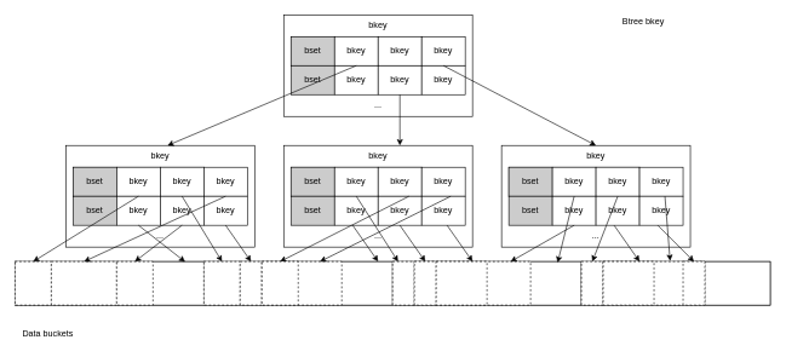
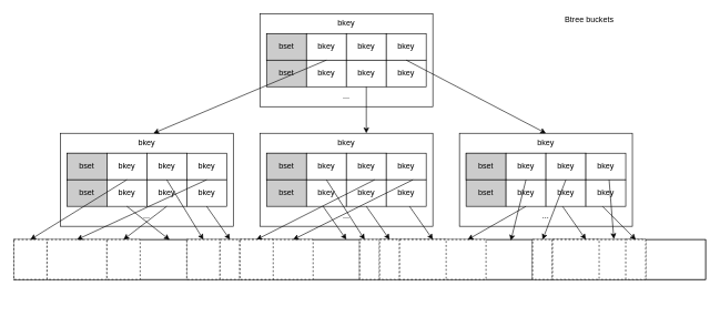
  <mxCell id="0" />
  <mxCell id="1" parent="0" />
  <mxCell id="2" value="" style="rounded=0;whiteSpace=wrap;html=1;" vertex="1" parent="1"><mxGeometry x="390" y="20" width="260" height="140" as="geometry" /></mxCell>
  <mxCell id="3" value="" style="rounded=0;whiteSpace=wrap;html=1;" vertex="1" parent="1"><mxGeometry x="400" y="50" width="180" height="40" as="geometry" /></mxCell>
  <mxCell id="4" value="" style="group;fillColor=#CCCCCC;" vertex="1" connectable="0" parent="1"><mxGeometry x="400" y="50" width="240" height="40" as="geometry" /></mxCell>
  <mxCell id="5" value="bset" style="rounded=0;whiteSpace=wrap;html=1;fillColor=#CCCCCC;" vertex="1" parent="4"><mxGeometry width="60" height="40" as="geometry" /></mxCell>
  <mxCell id="6" value="bkey" style="rounded=0;whiteSpace=wrap;html=1;" vertex="1" parent="4"><mxGeometry x="60" width="60" height="40" as="geometry" /></mxCell>
  <mxCell id="7" value="bkey" style="rounded=0;whiteSpace=wrap;html=1;" vertex="1" parent="4"><mxGeometry x="120" width="60" height="40" as="geometry" /></mxCell>
  <mxCell id="8" value="bkey" style="rounded=0;whiteSpace=wrap;html=1;" vertex="1" parent="4"><mxGeometry x="180" width="60" height="40" as="geometry" /></mxCell>
  <mxCell id="9" value="" style="group" vertex="1" connectable="0" parent="1"><mxGeometry x="400" y="90" width="240" height="40" as="geometry" /></mxCell>
  <mxCell id="10" value="bset" style="rounded=0;whiteSpace=wrap;html=1;fillColor=#CCCCCC;" vertex="1" parent="9"><mxGeometry width="60" height="40" as="geometry" /></mxCell>
  <mxCell id="11" value="bkey" style="rounded=0;whiteSpace=wrap;html=1;" vertex="1" parent="9"><mxGeometry x="60" width="60" height="40" as="geometry" /></mxCell>
  <mxCell id="12" value="bkey" style="rounded=0;whiteSpace=wrap;html=1;" vertex="1" parent="9"><mxGeometry x="120" width="60" height="40" as="geometry" /></mxCell>
  <mxCell id="13" value="bkey" style="rounded=0;whiteSpace=wrap;html=1;" vertex="1" parent="9"><mxGeometry x="180" width="60" height="40" as="geometry" /></mxCell>
  <mxCell id="14" value="..." style="text;html=1;strokeColor=none;fillColor=none;align=center;verticalAlign=middle;whiteSpace=wrap;rounded=0;" vertex="1" parent="1"><mxGeometry x="490" y="130" width="60" height="30" as="geometry" /></mxCell>
  <mxCell id="15" value="bkey" style="text;html=1;strokeColor=none;fillColor=none;align=center;verticalAlign=middle;whiteSpace=wrap;rounded=0;" vertex="1" parent="1"><mxGeometry x="490" y="20" width="60" height="30" as="geometry" /></mxCell>
  <mxCell id="16" value="" style="rounded=0;whiteSpace=wrap;html=1;" vertex="1" parent="1"><mxGeometry x="90" y="200" width="260" height="140" as="geometry" /></mxCell>
  <mxCell id="17" value="" style="rounded=0;whiteSpace=wrap;html=1;" vertex="1" parent="1"><mxGeometry x="100" y="230" width="180" height="40" as="geometry" /></mxCell>
  <mxCell id="18" value="" style="group;fillColor=#CCCCCC;container=0;" vertex="1" connectable="0" parent="1"><mxGeometry x="100" y="230" width="240" height="40" as="geometry" /></mxCell>
  <mxCell id="19" value="..." style="text;html=1;strokeColor=none;fillColor=none;align=center;verticalAlign=middle;whiteSpace=wrap;rounded=0;" vertex="1" parent="1"><mxGeometry x="190" y="310" width="60" height="30" as="geometry" /></mxCell>
  <mxCell id="20" value="bkey" style="text;html=1;strokeColor=none;fillColor=none;align=center;verticalAlign=middle;whiteSpace=wrap;rounded=0;" vertex="1" parent="1"><mxGeometry x="190" y="200" width="60" height="30" as="geometry" /></mxCell>
  <mxCell id="21" value="" style="rounded=0;whiteSpace=wrap;html=1;" vertex="1" parent="1"><mxGeometry x="390" y="200" width="260" height="140" as="geometry" /></mxCell>
  <mxCell id="22" value="" style="rounded=0;whiteSpace=wrap;html=1;" vertex="1" parent="1"><mxGeometry x="400" y="230" width="180" height="40" as="geometry" /></mxCell>
  <mxCell id="23" value="" style="group;fillColor=#CCCCCC;container=0;" vertex="1" connectable="0" parent="1"><mxGeometry x="400" y="230" width="240" height="40" as="geometry" /></mxCell>
  <mxCell id="24" value="..." style="text;html=1;strokeColor=none;fillColor=none;align=center;verticalAlign=middle;whiteSpace=wrap;rounded=0;" vertex="1" parent="1"><mxGeometry x="490" y="310" width="60" height="30" as="geometry" /></mxCell>
  <mxCell id="25" value="bkey" style="text;html=1;strokeColor=none;fillColor=none;align=center;verticalAlign=middle;whiteSpace=wrap;rounded=0;" vertex="1" parent="1"><mxGeometry x="490" y="200" width="60" height="30" as="geometry" /></mxCell>
  <mxCell id="26" value="" style="rounded=0;whiteSpace=wrap;html=1;" vertex="1" parent="1"><mxGeometry x="690" y="200" width="260" height="140" as="geometry" /></mxCell>
  <mxCell id="27" value="" style="rounded=0;whiteSpace=wrap;html=1;" vertex="1" parent="1"><mxGeometry x="700" y="230" width="180" height="40" as="geometry" /></mxCell>
  <mxCell id="28" value="" style="group;fillColor=#CCCCCC;container=0;" vertex="1" connectable="0" parent="1"><mxGeometry x="700" y="230" width="240" height="40" as="geometry" /></mxCell>
  <mxCell id="29" value="..." style="text;html=1;strokeColor=none;fillColor=none;align=center;verticalAlign=middle;whiteSpace=wrap;rounded=0;" vertex="1" parent="1"><mxGeometry x="790" y="310" width="60" height="30" as="geometry" /></mxCell>
  <mxCell id="30" value="bkey" style="text;html=1;strokeColor=none;fillColor=none;align=center;verticalAlign=middle;whiteSpace=wrap;rounded=0;" vertex="1" parent="1"><mxGeometry x="790" y="200" width="60" height="30" as="geometry" /></mxCell>
  <mxCell id="31" value="" style="endArrow=classic;html=1;rounded=0;exitX=0.5;exitY=0;exitDx=0;exitDy=0;" edge="1" parent="1" source="11"><mxGeometry width="50" height="50" relative="1" as="geometry"><mxPoint x="450" y="280" as="sourcePoint" /><mxPoint y="200" as="targetPoint" x="230" /></mxGeometry></mxCell>
  <mxCell id="32" value="" style="endArrow=classic;html=1;rounded=0;exitX=1;exitY=0;exitDx=0;exitDy=0;entryX=1;entryY=0;entryDx=0;entryDy=0;" edge="1" parent="1" source="14" target="25"><mxGeometry width="50" height="50" relative="1" as="geometry"><mxPoint x="650" y="280" as="sourcePoint" /><mxPoint x="550" y="190" as="targetPoint" /></mxGeometry></mxCell>
  <mxCell id="33" value="" style="endArrow=classic;html=1;rounded=0;exitX=0.5;exitY=0;exitDx=0;exitDy=0;entryX=0.5;entryY=0;entryDx=0;entryDy=0;" edge="1" parent="1" source="13" target="30"><mxGeometry width="50" height="50" relative="1" as="geometry"><mxPoint x="690" y="130" as="sourcePoint" /><mxPoint x="740" y="80" as="targetPoint" /></mxGeometry></mxCell>
  <mxCell id="34" value="" style="rounded=0;whiteSpace=wrap;html=1;fillColor=#FFFFFF;" vertex="1" parent="1"><mxGeometry x="20" y="360" width="1040" height="60" as="geometry" /></mxCell>
  <mxCell id="35" value="" style="rounded=0;whiteSpace=wrap;html=1;fillColor=#FFFFFF;" vertex="1" parent="1"><mxGeometry x="20" y="360" width="260" height="60" as="geometry" /></mxCell>
  <mxCell id="36" value="" style="rounded=0;whiteSpace=wrap;html=1;fillColor=#FFFFFF;" vertex="1" parent="1"><mxGeometry x="280" y="360" width="260" height="60" as="geometry" /></mxCell>
  <mxCell id="37" value="" style="rounded=0;whiteSpace=wrap;html=1;fillColor=#FFFFFF;" vertex="1" parent="1"><mxGeometry x="540" y="360" width="260" height="60" as="geometry" /></mxCell>
  <mxCell id="38" value="" style="rounded=0;whiteSpace=wrap;html=1;fillColor=#FFFFFF;" vertex="1" parent="1"><mxGeometry x="800" y="360" width="260" height="60" as="geometry" /></mxCell>
  <mxCell id="39" value="" style="rounded=0;whiteSpace=wrap;html=1;fillColor=#FFFFFF;dashed=1;" vertex="1" parent="1"><mxGeometry x="20" y="360" width="50" height="60" as="geometry" /></mxCell>
  <mxCell id="40" value="" style="rounded=0;whiteSpace=wrap;html=1;fillColor=#FFFFFF;dashed=1;" vertex="1" parent="1"><mxGeometry x="70" y="360" width="90" height="60" as="geometry" /></mxCell>
  <mxCell id="41" value="" style="rounded=0;whiteSpace=wrap;html=1;fillColor=#FFFFFF;dashed=1;" vertex="1" parent="1"><mxGeometry x="160" y="360" width="50" height="60" as="geometry" /></mxCell>
  <mxCell id="42" value="" style="rounded=0;whiteSpace=wrap;html=1;fillColor=#FFFFFF;dashed=1;" vertex="1" parent="1"><mxGeometry x="280" y="360" width="50" height="60" as="geometry" /></mxCell>
  <mxCell id="43" value="" style="rounded=0;whiteSpace=wrap;html=1;fillColor=#FFFFFF;dashed=1;" vertex="1" parent="1"><mxGeometry x="330" y="360" width="30" height="60" as="geometry" /></mxCell>
  <mxCell id="44" value="" style="rounded=0;whiteSpace=wrap;html=1;fillColor=#FFFFFF;dashed=1;" vertex="1" parent="1"><mxGeometry x="540" y="360" width="30" height="60" as="geometry" /></mxCell>
  <mxCell id="45" value="" style="rounded=0;whiteSpace=wrap;html=1;fillColor=#FFFFFF;dashed=1;" vertex="1" parent="1"><mxGeometry x="570" y="360" width="160" height="60" as="geometry" /></mxCell>
  <mxCell id="46" value="" style="rounded=0;whiteSpace=wrap;html=1;fillColor=#FFFFFF;dashed=1;" vertex="1" parent="1"><mxGeometry x="800" y="360" width="30" height="60" as="geometry" /></mxCell>
  <mxCell id="47" value="" style="rounded=0;whiteSpace=wrap;html=1;fillColor=#FFFFFF;dashed=1;" vertex="1" parent="1"><mxGeometry x="830" y="360" width="140" height="60" as="geometry" /></mxCell>
  <mxCell id="48" value="bset" style="rounded=0;whiteSpace=wrap;html=1;fillColor=#CCCCCC;" vertex="1" parent="1"><mxGeometry x="100" y="230" width="60" height="40" as="geometry" /></mxCell>
  <mxCell id="49" value="bkey" style="rounded=0;whiteSpace=wrap;html=1;" vertex="1" parent="1"><mxGeometry x="160" y="230" width="60" height="40" as="geometry" /></mxCell>
  <mxCell id="50" value="bkey" style="rounded=0;whiteSpace=wrap;html=1;" vertex="1" parent="1"><mxGeometry x="220" y="230" width="60" height="40" as="geometry" /></mxCell>
  <mxCell id="51" value="bkey" style="rounded=0;whiteSpace=wrap;html=1;" vertex="1" parent="1"><mxGeometry x="280" y="230" width="60" height="40" as="geometry" /></mxCell>
  <mxCell id="52" value="bset" style="rounded=0;whiteSpace=wrap;html=1;fillColor=#CCCCCC;" vertex="1" parent="1"><mxGeometry x="100" y="270" width="60" height="40" as="geometry" /></mxCell>
  <mxCell id="53" value="bkey" style="rounded=0;whiteSpace=wrap;html=1;" vertex="1" parent="1"><mxGeometry x="160" y="270" width="60" height="40" as="geometry" /></mxCell>
  <mxCell id="54" value="bkey" style="rounded=0;whiteSpace=wrap;html=1;" vertex="1" parent="1"><mxGeometry x="220" y="270" width="60" height="40" as="geometry" /></mxCell>
  <mxCell id="55" value="bkey" style="rounded=0;whiteSpace=wrap;html=1;" vertex="1" parent="1"><mxGeometry x="280" y="270" width="60" height="40" as="geometry" /></mxCell>
  <mxCell id="56" value="bset" style="rounded=0;whiteSpace=wrap;html=1;fillColor=#CCCCCC;" vertex="1" parent="1"><mxGeometry x="400" y="230" width="60" height="40" as="geometry" /></mxCell>
  <mxCell id="57" value="bkey" style="rounded=0;whiteSpace=wrap;html=1;" vertex="1" parent="1"><mxGeometry x="460" y="230" width="60" height="40" as="geometry" /></mxCell>
  <mxCell id="58" value="bkey" style="rounded=0;whiteSpace=wrap;html=1;" vertex="1" parent="1"><mxGeometry x="520" y="230" width="60" height="40" as="geometry" /></mxCell>
  <mxCell id="59" value="bkey" style="rounded=0;whiteSpace=wrap;html=1;" vertex="1" parent="1"><mxGeometry x="580" y="230" width="60" height="40" as="geometry" /></mxCell>
  <mxCell id="60" value="bset" style="rounded=0;whiteSpace=wrap;html=1;fillColor=#CCCCCC;" vertex="1" parent="1"><mxGeometry x="400" y="270" width="60" height="40" as="geometry" /></mxCell>
  <mxCell id="61" value="bkey" style="rounded=0;whiteSpace=wrap;html=1;" vertex="1" parent="1"><mxGeometry x="460" y="270" width="60" height="40" as="geometry" /></mxCell>
  <mxCell id="62" value="bkey" style="rounded=0;whiteSpace=wrap;html=1;" vertex="1" parent="1"><mxGeometry x="520" y="270" width="60" height="40" as="geometry" /></mxCell>
  <mxCell id="63" value="bkey" style="rounded=0;whiteSpace=wrap;html=1;" vertex="1" parent="1"><mxGeometry x="580" y="270" width="60" height="40" as="geometry" /></mxCell>
  <mxCell id="64" value="bset" style="rounded=0;whiteSpace=wrap;html=1;fillColor=#CCCCCC;" vertex="1" parent="1"><mxGeometry x="700" y="230" width="60" height="40" as="geometry" /></mxCell>
  <mxCell id="65" value="bkey" style="rounded=0;whiteSpace=wrap;html=1;" vertex="1" parent="1"><mxGeometry x="760" y="230" width="60" height="40" as="geometry" /></mxCell>
  <mxCell id="66" value="bkey" style="rounded=0;whiteSpace=wrap;html=1;" vertex="1" parent="1"><mxGeometry x="820" y="230" width="60" height="40" as="geometry" /></mxCell>
  <mxCell id="67" value="bkey" style="rounded=0;whiteSpace=wrap;html=1;" vertex="1" parent="1"><mxGeometry x="880" y="230" width="60" height="40" as="geometry" /></mxCell>
  <mxCell id="68" value="bset" style="rounded=0;whiteSpace=wrap;html=1;fillColor=#CCCCCC;" vertex="1" parent="1"><mxGeometry x="700" y="270" width="60" height="40" as="geometry" /></mxCell>
  <mxCell id="69" value="bkey" style="rounded=0;whiteSpace=wrap;html=1;" vertex="1" parent="1"><mxGeometry x="760" y="270" width="60" height="40" as="geometry" /></mxCell>
  <mxCell id="70" value="bkey" style="rounded=0;whiteSpace=wrap;html=1;" vertex="1" parent="1"><mxGeometry x="820" y="270" width="60" height="40" as="geometry" /></mxCell>
  <mxCell id="71" value="bkey" style="rounded=0;whiteSpace=wrap;html=1;" vertex="1" parent="1"><mxGeometry x="880" y="270" width="60" height="40" as="geometry" /></mxCell>
  <mxCell id="72" value="" style="endArrow=classic;html=1;rounded=0;exitX=0.5;exitY=0;exitDx=0;exitDy=0;entryX=0.5;entryY=0;entryDx=0;entryDy=0;" edge="1" parent="1" source="53" target="39"><mxGeometry width="50" height="50" relative="1" as="geometry"><mxPoint x="130" y="500" as="sourcePoint" /><mxPoint x="180" y="450" as="targetPoint" /></mxGeometry></mxCell>
  <mxCell id="73" value="" style="endArrow=classic;html=1;rounded=0;exitX=0.5;exitY=0;exitDx=0;exitDy=0;entryX=0.5;entryY=0;entryDx=0;entryDy=0;" edge="1" parent="1" source="54" target="42"><mxGeometry width="50" height="50" relative="1" as="geometry"><mxPoint x="200" y="560" as="sourcePoint" /><mxPoint x="250" y="510" as="targetPoint" /></mxGeometry></mxCell>
  <mxCell id="74" value="" style="endArrow=classic;html=1;rounded=0;exitX=0.5;exitY=0;exitDx=0;exitDy=0;entryX=0.5;entryY=0;entryDx=0;entryDy=0;" edge="1" parent="1" source="55" target="40"><mxGeometry width="50" height="50" relative="1" as="geometry"><mxPoint y="520" as="sourcePoint" x="230" /><mxPoint x="280" y="470" as="targetPoint" /></mxGeometry></mxCell>
  <mxCell id="75" value="" style="endArrow=classic;html=1;rounded=0;exitX=0.5;exitY=1;exitDx=0;exitDy=0;entryX=0.901;entryY=0.006;entryDx=0;entryDy=0;entryPerimeter=0;" edge="1" parent="1" source="53" target="35"><mxGeometry width="50" height="50" relative="1" as="geometry"><mxPoint x="410" y="190" as="sourcePoint" /><mxPoint x="460" y="140" as="targetPoint" /></mxGeometry></mxCell>
  <mxCell id="76" value="" style="endArrow=classic;html=1;rounded=0;exitX=0.5;exitY=1;exitDx=0;exitDy=0;entryX=0.5;entryY=0;entryDx=0;entryDy=0;" edge="1" parent="1" source="54" target="41"><mxGeometry width="50" height="50" relative="1" as="geometry"><mxPoint x="280" y="490" as="sourcePoint" /><mxPoint x="330" y="440" as="targetPoint" /></mxGeometry></mxCell>
  <mxCell id="77" value="" style="endArrow=classic;html=1;rounded=0;exitX=0.5;exitY=1;exitDx=0;exitDy=0;entryX=0.5;entryY=0;entryDx=0;entryDy=0;" edge="1" parent="1" source="55" target="43"><mxGeometry width="50" height="50" relative="1" as="geometry"><mxPoint x="300" y="350" as="sourcePoint" /><mxPoint x="350" y="300" as="targetPoint" /></mxGeometry></mxCell>
  <mxCell id="78" value="" style="endArrow=classic;html=1;rounded=0;exitX=0.5;exitY=0;exitDx=0;exitDy=0;entryX=0.5;entryY=0;entryDx=0;entryDy=0;" edge="1" parent="1" target="85"><mxGeometry width="50" height="50" relative="1" as="geometry"><mxPoint x="562.5" y="270" as="sourcePoint" /><mxPoint x="417.5" y="360" as="targetPoint" /></mxGeometry></mxCell>
  <mxCell id="79" value="" style="rounded=0;whiteSpace=wrap;html=1;fillColor=#FFFFFF;dashed=1;" vertex="1" parent="1"><mxGeometry x="360" y="360" width="110" height="60" as="geometry" /></mxCell>
  <mxCell id="80" value="" style="endArrow=classic;html=1;rounded=0;exitX=0.5;exitY=1;exitDx=0;exitDy=0;entryX=0.5;entryY=0;entryDx=0;entryDy=0;" edge="1" parent="1"><mxGeometry width="50" height="50" relative="1" as="geometry"><mxPoint x="485" y="310" as="sourcePoint" /><mxPoint x="520" y="360" as="targetPoint" /></mxGeometry></mxCell>
  <mxCell id="81" value="" style="endArrow=classic;html=1;rounded=0;exitX=0.5;exitY=1;exitDx=0;exitDy=0;entryX=0.5;entryY=0;entryDx=0;entryDy=0;" edge="1" parent="1"><mxGeometry width="50" height="50" relative="1" as="geometry"><mxPoint x="550" y="310" as="sourcePoint" /><mxPoint x="585" y="360" as="targetPoint" /></mxGeometry></mxCell>
  <mxCell id="82" value="" style="rounded=0;whiteSpace=wrap;html=1;fillColor=#FFFFFF;dashed=1;" vertex="1" parent="1"><mxGeometry x="570" y="360" width="30" height="60" as="geometry" /></mxCell>
  <mxCell id="83" value="" style="endArrow=classic;html=1;rounded=0;exitX=0.5;exitY=1;exitDx=0;exitDy=0;entryX=0.5;entryY=0;entryDx=0;entryDy=0;" edge="1" parent="1"><mxGeometry width="50" height="50" relative="1" as="geometry"><mxPoint x="615" y="310" as="sourcePoint" /><mxPoint x="650" y="360" as="targetPoint" /></mxGeometry></mxCell>
  <mxCell id="84" value="" style="rounded=0;whiteSpace=wrap;html=1;fillColor=#FFFFFF;dashed=1;" vertex="1" parent="1"><mxGeometry x="600" y="360" width="70" height="60" as="geometry" /></mxCell>
  <mxCell id="85" value="" style="rounded=0;whiteSpace=wrap;html=1;fillColor=#FFFFFF;dashed=1;" vertex="1" parent="1"><mxGeometry x="360" y="360" width="50" height="60" as="geometry" /></mxCell>
  <mxCell id="86" value="" style="endArrow=classic;html=1;rounded=0;exitX=0.5;exitY=0;exitDx=0;exitDy=0;entryX=0.75;entryY=0;entryDx=0;entryDy=0;" edge="1" parent="1"><mxGeometry width="50" height="50" relative="1" as="geometry"><mxPoint x="620" y="270" as="sourcePoint" /><mxPoint x="440" y="360" as="targetPoint" /></mxGeometry></mxCell>
  <mxCell id="87" value="" style="endArrow=classic;html=1;rounded=0;exitX=0.5;exitY=0;exitDx=0;exitDy=0;entryX=0.25;entryY=0;entryDx=0;entryDy=0;" edge="1" parent="1" source="61" target="44"><mxGeometry width="50" height="50" relative="1" as="geometry"><mxPoint x="630" y="280" as="sourcePoint" /><mxPoint x="412.5" y="360" as="targetPoint" /></mxGeometry></mxCell>
- <mxCell id="88" value="Data buckets" style="text;html=1;align=center;verticalAlign=middle;resizable=0;points=[];autosize=1;strokeColor=none;fillColor=none;" vertex="1" parent="1"><mxGeometry x="20" y="450" width="90" height="20" as="geometry" /></mxCell>
- <mxCell id="89" value="Btree bkey" style="text;html=1;align=center;verticalAlign=middle;resizable=0;points=[];autosize=1;strokeColor=none;fillColor=none;" vertex="1" parent="1"><mxGeometry x="840" y="20" width="90" height="20" as="geometry" /></mxCell>
+ <mxCell id="89" value="Btree buckets" style="text;html=1;align=center;verticalAlign=middle;resizable=0;points=[];autosize=1;strokeColor=none;fillColor=none;" vertex="1" parent="1"><mxGeometry x="840" y="20" width="90" height="20" as="geometry" /></mxCell>
  <mxCell id="90" value="" style="endArrow=classic;html=1;rounded=0;exitX=0.5;exitY=1;exitDx=0;exitDy=0;entryX=0.5;entryY=0;entryDx=0;entryDy=0;" edge="1" parent="1" target="96"><mxGeometry width="50" height="50" relative="1" as="geometry"><mxPoint x="905" y="310" as="sourcePoint" /><mxPoint x="940" y="360" as="targetPoint" /></mxGeometry></mxCell>
  <mxCell id="91" value="" style="endArrow=classic;html=1;rounded=0;exitX=0.5;exitY=1;exitDx=0;exitDy=0;entryX=0.5;entryY=0;entryDx=0;entryDy=0;" edge="1" parent="1"><mxGeometry width="50" height="50" relative="1" as="geometry"><mxPoint x="845" y="310" as="sourcePoint" /><mxPoint x="880" y="360" as="targetPoint" /></mxGeometry></mxCell>
  <mxCell id="92" value="" style="endArrow=classic;html=1;rounded=0;exitX=0;exitY=0;exitDx=0;exitDy=0;" edge="1" parent="1" source="29" target="45"><mxGeometry width="50" height="50" relative="1" as="geometry"><mxPoint x="855" y="320" as="sourcePoint" /><mxPoint x="890" y="370" as="targetPoint" /></mxGeometry></mxCell>
  <mxCell id="93" value="" style="endArrow=classic;html=1;rounded=0;exitX=0.5;exitY=0;exitDx=0;exitDy=0;entryX=0.874;entryY=0.024;entryDx=0;entryDy=0;entryPerimeter=0;" edge="1" parent="1" source="69" target="37"><mxGeometry width="50" height="50" relative="1" as="geometry"><mxPoint x="865" y="330" as="sourcePoint" /><mxPoint x="900" y="380" as="targetPoint" /></mxGeometry></mxCell>
  <mxCell id="94" value="" style="endArrow=classic;html=1;rounded=0;exitX=0.5;exitY=0;exitDx=0;exitDy=0;entryX=0.5;entryY=0;entryDx=0;entryDy=0;" edge="1" parent="1" source="70" target="46"><mxGeometry width="50" height="50" relative="1" as="geometry"><mxPoint x="875" y="340" as="sourcePoint" /><mxPoint x="910" y="390" as="targetPoint" /></mxGeometry></mxCell>
  <mxCell id="95" value="" style="rounded=0;whiteSpace=wrap;html=1;fillColor=#FFFFFF;dashed=1;" vertex="1" parent="1"><mxGeometry x="830" y="360" width="70" height="60" as="geometry" /></mxCell>
  <mxCell id="96" value="" style="rounded=0;whiteSpace=wrap;html=1;fillColor=#FFFFFF;dashed=1;" vertex="1" parent="1"><mxGeometry x="940" y="360" width="30" height="60" as="geometry" /></mxCell>
  <mxCell id="97" value="" style="endArrow=classic;html=1;rounded=0;exitX=0.5;exitY=0;exitDx=0;exitDy=0;entryX=0.658;entryY=-0.017;entryDx=0;entryDy=0;entryPerimeter=0;" edge="1" parent="1" target="47"><mxGeometry width="50" height="50" relative="1" as="geometry"><mxPoint x="915" y="270" as="sourcePoint" /><mxPoint x="880" y="360" as="targetPoint" /></mxGeometry></mxCell>
